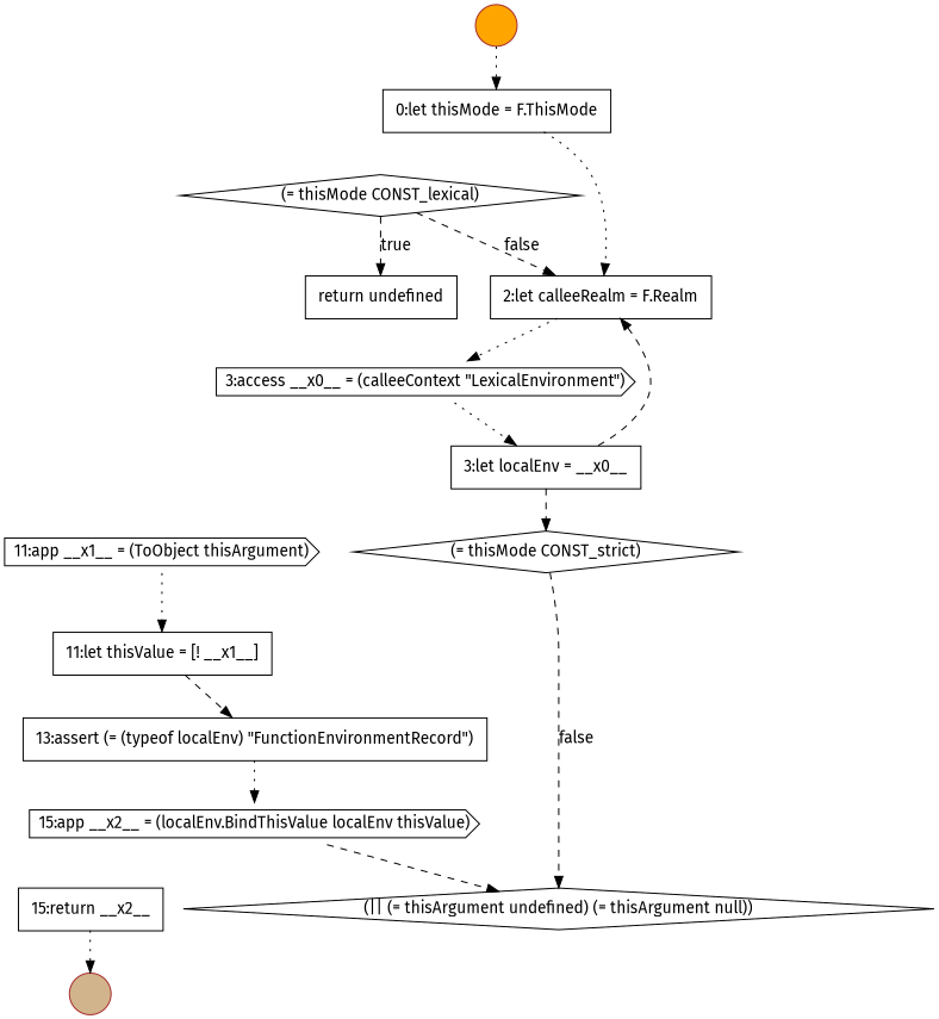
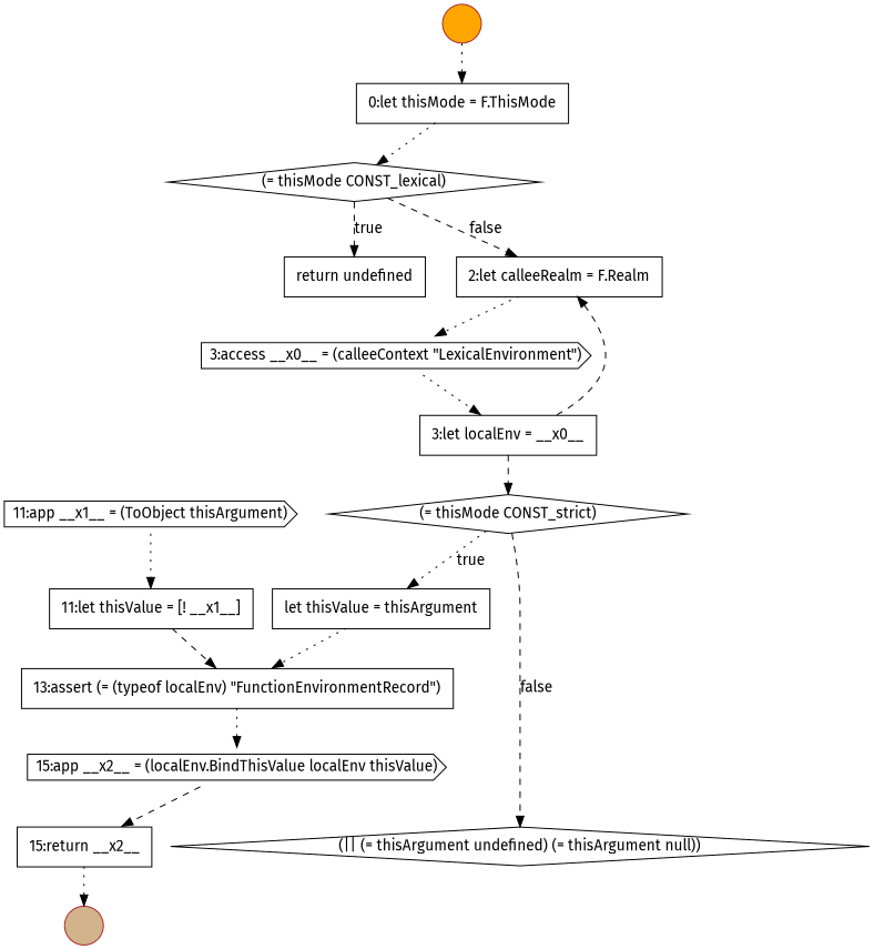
  digraph {
    fontname="Fira Sans"
    node [color=black fillcolor=white fontname="Fira Sans" shape=none style=filled]
    edge [color=black fontname="Fira Sans" style=dotted]
    n1 [label=<<font color="black">     <table border="0" cellborder="1" cellspacing="0" cellpadding="10">       <tr><td align="left">0:let thisMode = F.ThisMode</td></tr>     </table>   </font>> margin=0]
    n2 [label=<<font color="black">(= thisMode CONST_lexical)</font>> shape=diamond]
    n3 [label=<<font color="black">     <table border="0" cellborder="1" cellspacing="0" cellpadding="10">       <tr><td align="left">return undefined</td></tr>     </table>   </font>> margin=0]
    n4 [label=<<font color="black">     <table border="0" cellborder="1" cellspacing="0" cellpadding="10">       <tr><td align="left">2:let calleeRealm = F.Realm</td></tr>     </table>   </font>> margin=0]
    n5 [label=<<font color="black">3:access __x0__ = (calleeContext &quot;LexicalEnvironment&quot;)</font>> shape=cds]
    n6 [label=<<font color="black">     <table border="0" cellborder="1" cellspacing="0" cellpadding="10">       <tr><td align="left">11:let thisValue = [! __x1__]</td></tr>     </table>   </font>> margin=0]
    n7 [label=<<font color="black">     <table border="0" cellborder="1" cellspacing="0" cellpadding="10">       <tr><td align="left">13:assert (= (typeof localEnv) &quot;FunctionEnvironmentRecord&quot;)</td></tr>     </table>   </font>> margin=0]
    n8 [label=<<font color="black">15:app __x2__ = (localEnv.BindThisValue localEnv thisValue)</font>> shape=cds]
    n9 [label=<<font color="black">     <table border="0" cellborder="1" cellspacing="0" cellpadding="10">       <tr><td align="left">3:let localEnv = __x0__</td></tr>     </table>   </font>> margin=0]
    n10 [label=<<font color="black">(= thisMode CONST_strict)</font>> shape=diamond]
    n11 [label=<<font color="black">(|| (= thisArgument undefined) (= thisArgument null))</font>> shape=diamond]
+   n12 [label=<<font color="black">     <table border="0" cellborder="1" cellspacing="0" cellpadding="10">       <tr><td align="left">let thisValue = thisArgument</td></tr>     </table>   </font>> margin=0]
    n13 [label=<<font color="black">     <table border="0" cellborder="1" cellspacing="0" cellpadding="10">       <tr><td align="left">15:return __x2__</td></tr>     </table>   </font>> margin=0]
    n14 [color=brown fillcolor=tan label=" " shape=circle]
    n15 [label=<<font color="black">11:app __x1__ = (ToObject thisArgument)</font>> shape=cds]
    n16 [color=brown fillcolor=orange label=" " shape=circle]
-   n1 -> n4
+   n1 -> n2
    n2 -> n3 [label=<<font color="black">true</font>> style=dashed]
    n2 -> n4 [label=<<font color="black">false</font>> style=dashed]
    n4 -> n5
    n5 -> n9
    n6 -> n7 [style=dashed]
    n7 -> n8
-   n8 -> n11 [style=dashed]
+   n8 -> n13 [style=dashed]
    n9 -> n4 [style=dashed]
    n9 -> n10 [style=dashed]
    n10 -> n11 [label=<<font color="black">false</font>> style=dashed]
+   n10 -> n12 [label=<<font color="black">true</font>>]
+   n12 -> n7
    n13 -> n14
    n15 -> n6
    n16 -> n1
  }
